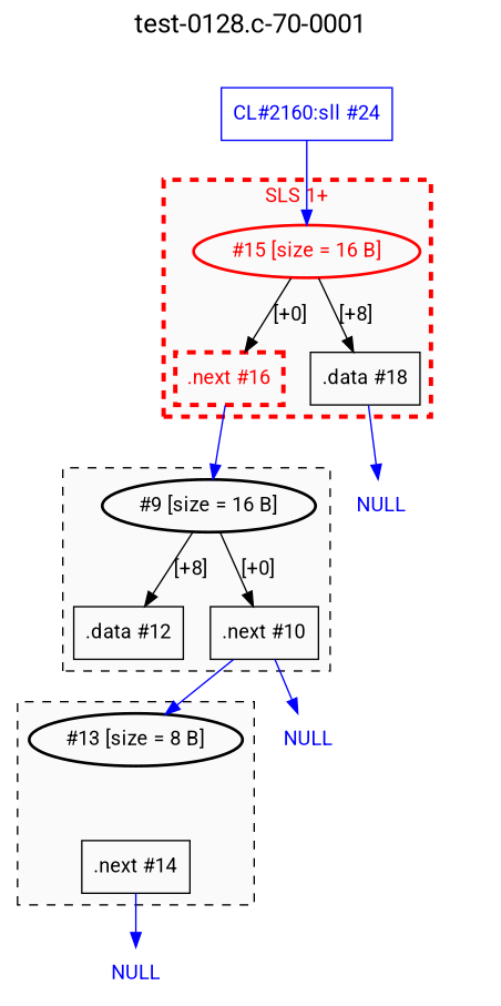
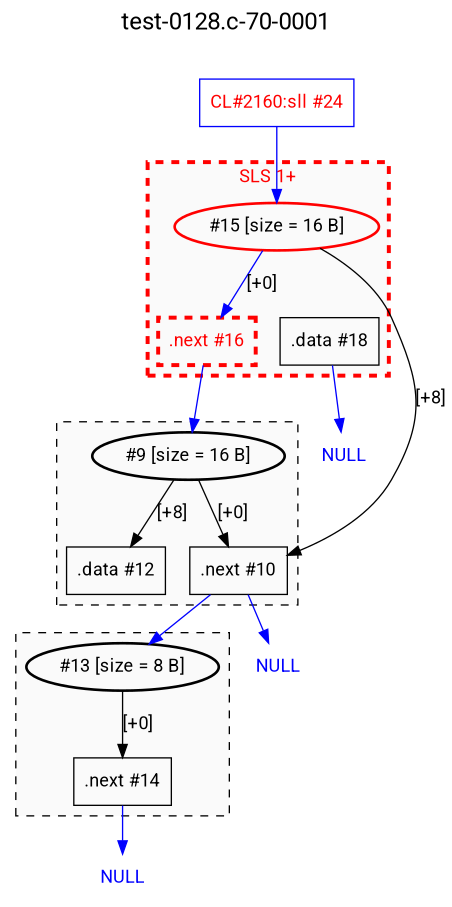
  digraph {
    clusterrank=local
    fontname=Roboto
    label=<<FONT POINT-SIZE="18">test-0128.c-70-0001</FONT>>
    labelloc=t
    node [color=black fontcolor=black fontname=Roboto shape=box]
    edge [color=blue fontcolor=black fontname=Roboto]
    n1 [label="#9 [size = 16 B]" penwidth=2 shape=ellipse]
    n2 [label=".next #10"]
    n3 [label=".data #12"]
    n4 [label="#13 [size = 8 B]" penwidth=2 shape=ellipse]
    n5 [label=".next #14"]
-   n6 [color=red fontcolor=red label="#15 [size = 16 B]" penwidth=2 shape=ellipse]
+   n6 [color=red label="#15 [size = 16 B]" penwidth=2 shape=ellipse]
    n7 [color=red fontcolor=red label=".next #16" penwidth=3.0 style=dashed]
    n8 [label=".data #18"]
    n9 [fontcolor=blue label=NULL shape=plaintext color=""]
    n10 [fontcolor=blue label=NULL shape=plaintext color=""]
    n11 [fontcolor=blue label=NULL shape=plaintext color=""]
-   n12 [color=blue fontcolor=blue label="CL#2160:sll #24"]
+   n12 [color=blue fontcolor=red label="CL#2160:sll #24"]
    subgraph cluster_1 {
      bgcolor=gray98
      color=black
      fontcolor=black
      label=""
      penwidth=1.0
      rank=same
      style=dashed
      n1
      n2
      n3
    }
    subgraph cluster_2 {
      bgcolor=gray98
      color=black
      fontcolor=black
      label=""
      penwidth=1.0
      rank=same
      style=dashed
      n4
      n5
    }
    subgraph cluster_3 {
      bgcolor=gray98
      color=red
      fontcolor=red
      label="SLS 1+"
      penwidth=3.0
      rank=same
      style=dashed
      n6
      n7
      n8
    }
    n1 -> n2 [color=black label="[+0]"]
    n1 -> n3 [color=black label="[+8]"]
    n2 -> n4 [fontcolor=blue]
    n2 -> n9 [fontcolor=""]
+   n4 -> n5 [color=black label="[+0]"]
    n5 -> n10 [fontcolor=""]
-   n6 -> n7 [color=black label="[+0]"]
-   n6 -> n8 [color=black label="[+8]"]
+   n6 -> n7 [label="[+0]"]
+   n6 -> n2 [color=black label="[+8]"]
    n7 -> n1 [fontcolor=blue]
    n8 -> n11 [fontcolor=""]
    n12 -> n6 [fontcolor=blue]
  }
